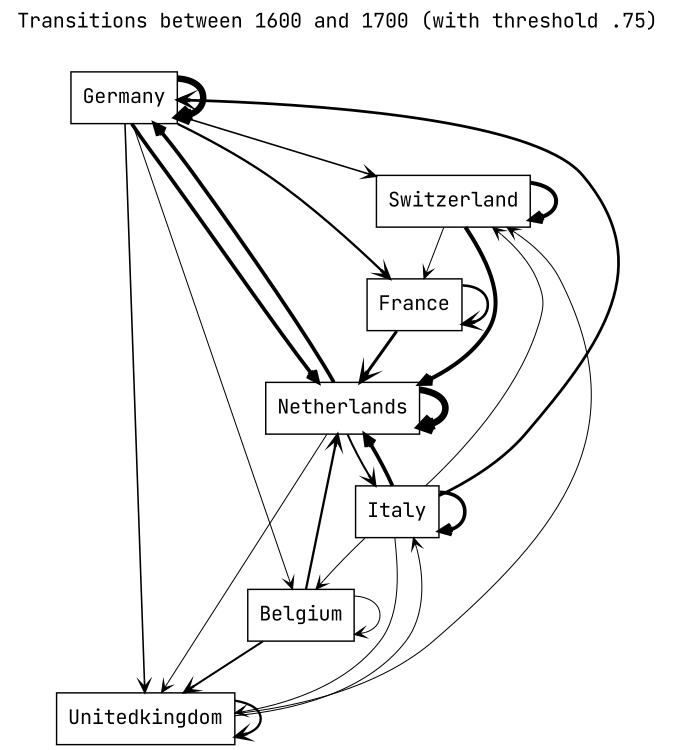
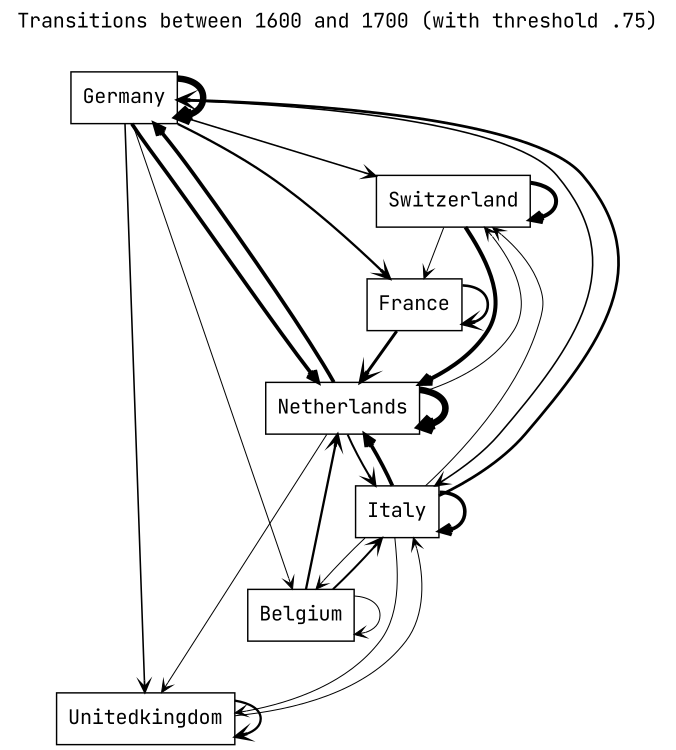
  digraph {
    fontname="JetBrains Mono"
    label="Transitions between 1600 and 1700 (with threshold .75)"
    labelloc=t
    node [fontname="JetBrains Mono" shape=rectangle]
    edge [arrowhead=vee arrowsize=0.8 fontname="JetBrains Mono" penwidth=.7 weight=0.1]
    Germany
    Switzerland
    France
    Unitedkingdom
    Netherlands
    Italy
    Belgium
    Germany -> Germany [penwidth=4.5]
    Germany -> Switzerland [penwidth=1.1]
    Germany -> France [penwidth=1.6]
    Germany -> Unitedkingdom [penwidth=1.1]
    Germany -> Netherlands [penwidth=2.6]
+   Germany -> Italy [penwidth=1.1]
    Germany -> Belgium
    Switzerland -> Switzerland [penwidth=2.8]
    Switzerland -> France
    Switzerland -> Netherlands [penwidth=2.8]
    France -> France [penwidth=1.8]
    France -> Netherlands [penwidth=2.1]
    Unitedkingdom -> Unitedkingdom [penwidth=1.6]
    Unitedkingdom -> Italy
    Netherlands -> Germany [penwidth=2.6]
-   Unitedkingdom -> Switzerland
+   Netherlands -> Switzerland
    Netherlands -> Unitedkingdom
    Netherlands -> Netherlands [penwidth=4.6]
    Netherlands -> Italy [penwidth=1.4]
    Italy -> Germany [penwidth=1.9]
    Italy -> Switzerland
    Italy -> Unitedkingdom
    Italy -> Netherlands [penwidth=2.6]
    Italy -> Italy [penwidth=2.5]
    Italy -> Belgium
    Belgium -> Netherlands [penwidth=1.6]
-   Belgium -> Unitedkingdom [penwidth=1.4]
+   Belgium -> Italy [penwidth=1.4]
    Belgium -> Belgium
  }
